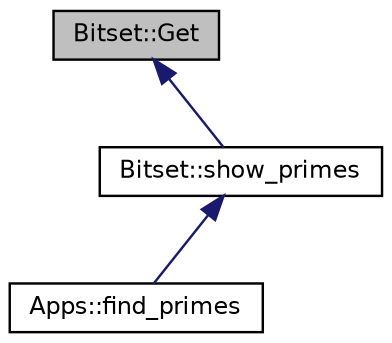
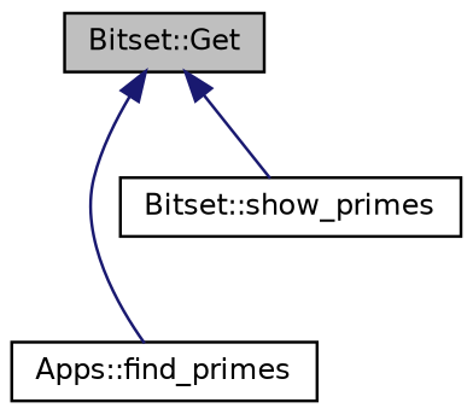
  digraph {
    rankdir=TB
    node [color=black fillcolor=white fontname=Helvetica fontsize=10 shape=record style=filled]
    edge [color=midnightblue dir=back fontname=Helvetica fontsize=10 labelfontname=Helvetica labelfontsize=10 style=solid]
    n1 [fillcolor=grey75 fontcolor=black height=0.2 label="Bitset::Get" width=0.4]
    n2 [height=0.2 label="Apps::find_primes" width=0.4]
    n3 [height=0.2 label="Bitset::show_primes" width=0.4]
-   n3 -> n2
+   n1 -> n2
    n1 -> n3
  }
